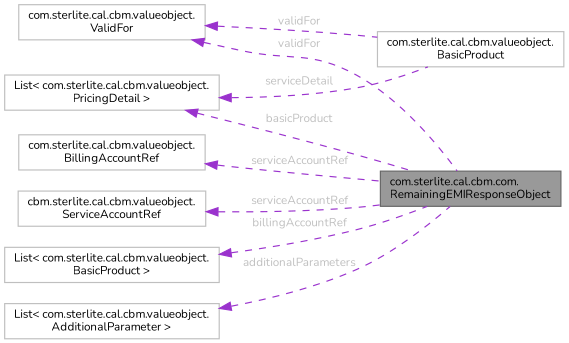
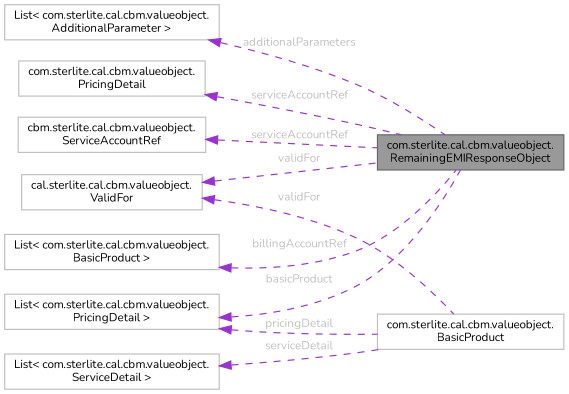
  digraph {
    fontname=Nunito
    rankdir=LR
    node [color=grey75 fillcolor=white fontname=Nunito fontsize=10 shape=box style=filled]
    edge [color=darkorchid3 dir=back fontcolor=grey fontname=Nunito fontsize=10 labelfontname=Helvetica labelfontsize=10 style=dashed]
-   n1 [color=gray40 fillcolor=grey60 fontcolor=black height=0.2 label="com.sterlite.cal.cbm.com.\lRemainingEMIResponseObject" width=0.4]
-   n2 [height=0.2 label="com.sterlite.cal.cbm.valueobject.\lValidFor" width=0.4]
+   n1 [color=gray40 fillcolor=grey60 fontcolor=black height=0.2 label="com.sterlite.cal.cbm.valueobject.\lRemainingEMIResponseObject" width=0.4]
+   n2 [height=0.2 label="cal.sterlite.cal.cbm.valueobject.\lValidFor" width=0.4]
    n3 [height=0.2 label="com.sterlite.cal.cbm.valueobject.\lBasicProduct" width=0.4]
-   n4 [height=0.2 label="com.sterlite.cal.cbm.valueobject.\lBillingAccountRef" width=0.4]
+   n4 [height=0.2 label="com.sterlite.cal.cbm.valueobject.\lPricingDetail" width=0.4]
    n5 [height=0.2 label="cbm.sterlite.cal.cbm.valueobject.\lServiceAccountRef" width=0.4]
    n6 [height=0.2 label="List\< com.sterlite.cal.cbm.valueobject.\lPricingDetail \>" width=0.4]
+   n7 [height=0.2 label="List\< com.sterlite.cal.cbm.valueobject.\lServiceDetail \>" width=0.4]
    n8 [height=0.2 label="List\< com.sterlite.cal.cbm.valueobject.\lBasicProduct \>" width=0.4]
    n9 [height=0.2 label="List\< com.sterlite.cal.cbm.valueobject.\lAdditionalParameter \>" width=0.4]
    n2 -> n1 [label=" validFor"]
    n2 -> n3 [label=" validFor"]
    n4 -> n1 [label=" serviceAccountRef"]
    n5 -> n1 [label=" serviceAccountRef"]
    n6 -> n1 [label=" basicProduct"]
-   n6 -> n3 [label=" serviceDetail"]
+   n6 -> n3 [label=" pricingDetail"]
+   n7 -> n3 [label=" serviceDetail"]
    n8 -> n1 [label=" billingAccountRef"]
    n9 -> n1 [label=" additionalParameters"]
  }
